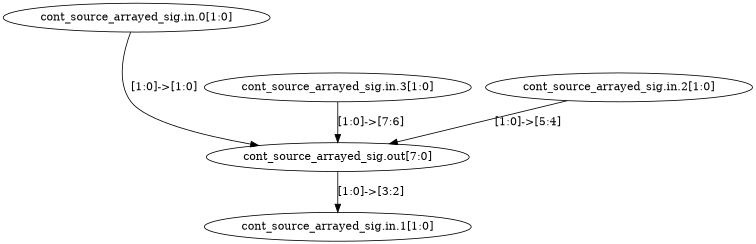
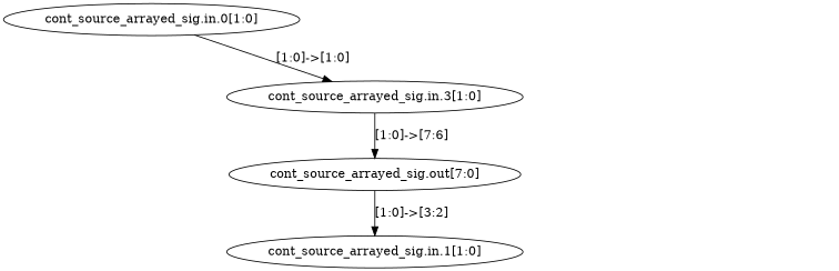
  digraph {
    node [shape=ellipse]
    n1 [label="cont_source_arrayed_sig.in.0[1:0]"]
    n2 [label="cont_source_arrayed_sig.out[7:0]"]
    n3 [label="cont_source_arrayed_sig.in.1[1:0]"]
-   n4 [label="cont_source_arrayed_sig.in.2[1:0]"]
    n5 [label="cont_source_arrayed_sig.in.3[1:0]"]
-   n1 -> n2 [label="[1:0]->[1:0]"]
+   n1 -> n5 [label="[1:0]->[1:0]"]
    n2 -> n3 [label="[1:0]->[3:2]"]
-   n4 -> n2 [label="[1:0]->[5:4]"]
    n5 -> n2 [label="[1:0]->[7:6]"]
  }
